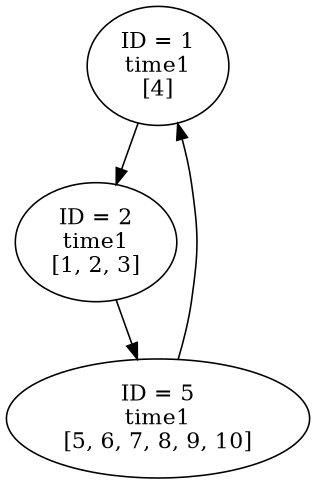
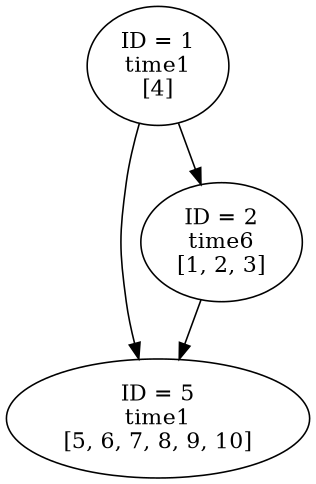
  digraph {
    n1 [label="ID = 1\ntime1\n[4]"]
    n2 [label="ID = 5\ntime1\n[5, 6, 7, 8, 9, 10]"]
-   n3 [label="ID = 2\ntime1\n[1, 2, 3]"]
-   n2 -> n1
+   n3 [label="ID = 2\ntime6\n[1, 2, 3]"]
+   n1 -> n2
    n1 -> n3
    n3 -> n2
  }
